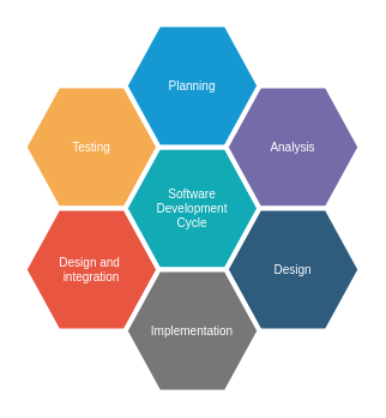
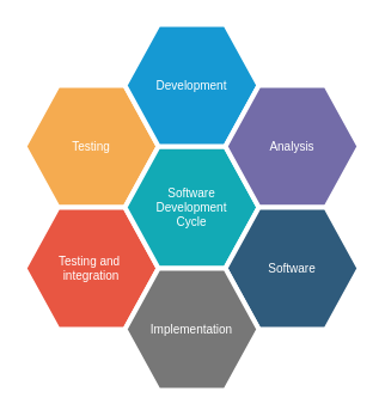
  <mxCell id="0" />
  <mxCell id="1" parent="0" />
  <mxCell id="2" value="Testing" style="shape=hexagon;strokeWidth=4;html=1;fillColor=#F5AB50;strokeColor=#ffffff;shadow=0;fontSize=10;fontColor=#FFFFFF;align=center;fontStyle=0;whiteSpace=wrap;spacing=10;rounded=0;" parent="1" vertex="1"><mxGeometry x="20" y="71" width="112" height="102" as="geometry" /></mxCell>
- <mxCell id="3" value="Design and&amp;nbsp;&lt;br&gt;integration" style="shape=hexagon;strokeWidth=4;html=1;fillColor=#E85642;strokeColor=#ffffff;shadow=0;fontSize=10;fontColor=#FFFFFF;align=center;fontStyle=0;whiteSpace=wrap;spacing=10;rounded=0;" parent="1" vertex="1"><mxGeometry x="20" y="173" width="112" height="102" as="geometry" /></mxCell>
+ <mxCell id="3" value="Testing and&amp;nbsp;&lt;br&gt;integration" style="shape=hexagon;strokeWidth=4;html=1;fillColor=#E85642;strokeColor=#ffffff;shadow=0;fontSize=10;fontColor=#FFFFFF;align=center;fontStyle=0;whiteSpace=wrap;spacing=10;rounded=0;" parent="1" vertex="1"><mxGeometry x="20" y="173" width="112" height="102" as="geometry" /></mxCell>
  <mxCell id="4" value="Software&lt;br&gt;Development&lt;br&gt;Cycle" style="shape=hexagon;strokeWidth=4;html=1;fillColor=#12AAB5;strokeColor=#ffffff;shadow=0;fontSize=10;fontColor=#FFFFFF;align=center;fontStyle=0;whiteSpace=wrap;spacing=10;rounded=0;" parent="1" vertex="1"><mxGeometry x="104" y="122" width="112" height="102" as="geometry" /></mxCell>
- <mxCell id="5" value="Planning" style="shape=hexagon;strokeWidth=4;html=1;fillColor=#1699D3;strokeColor=#ffffff;shadow=0;fontSize=10;fontColor=#FFFFFF;align=center;fontStyle=0;whiteSpace=wrap;spacing=10;rounded=0;" parent="1" vertex="1"><mxGeometry x="104" y="20" width="112" height="102" as="geometry" /></mxCell>
+ <mxCell id="5" value="Development" style="shape=hexagon;strokeWidth=4;html=1;fillColor=#1699D3;strokeColor=#ffffff;shadow=0;fontSize=10;fontColor=#FFFFFF;align=center;fontStyle=0;whiteSpace=wrap;spacing=10;rounded=0;" parent="1" vertex="1"><mxGeometry x="104" y="20" width="112" height="102" as="geometry" /></mxCell>
  <mxCell id="6" value="Analysis" style="shape=hexagon;strokeWidth=4;html=1;fillColor=#736CA8;strokeColor=#ffffff;shadow=0;fontSize=10;fontColor=#FFFFFF;align=center;fontStyle=0;whiteSpace=wrap;spacing=10;rounded=0;" parent="1" vertex="1"><mxGeometry x="188" y="71" width="112" height="102" as="geometry" /></mxCell>
- <mxCell id="7" value="Design" style="shape=hexagon;strokeWidth=4;html=1;fillColor=#2F5B7C;strokeColor=#ffffff;shadow=0;fontSize=10;fontColor=#FFFFFF;align=center;fontStyle=0;whiteSpace=wrap;spacing=10;rounded=0;" parent="1" vertex="1"><mxGeometry x="188" y="173" width="112" height="102" as="geometry" /></mxCell>
+ <mxCell id="7" value="Software" style="shape=hexagon;strokeWidth=4;html=1;fillColor=#2F5B7C;strokeColor=#ffffff;shadow=0;fontSize=10;fontColor=#FFFFFF;align=center;fontStyle=0;whiteSpace=wrap;spacing=10;rounded=0;" parent="1" vertex="1"><mxGeometry x="188" y="173" width="112" height="102" as="geometry" /></mxCell>
  <mxCell id="8" value="Implementation" style="shape=hexagon;strokeWidth=4;html=1;fillColor=#777777;strokeColor=#ffffff;shadow=0;fontSize=10;fontColor=#FFFFFF;align=center;fontStyle=0;whiteSpace=wrap;spacing=10;rounded=0;" parent="1" vertex="1"><mxGeometry x="104" y="224" width="112" height="102" as="geometry" /></mxCell>
